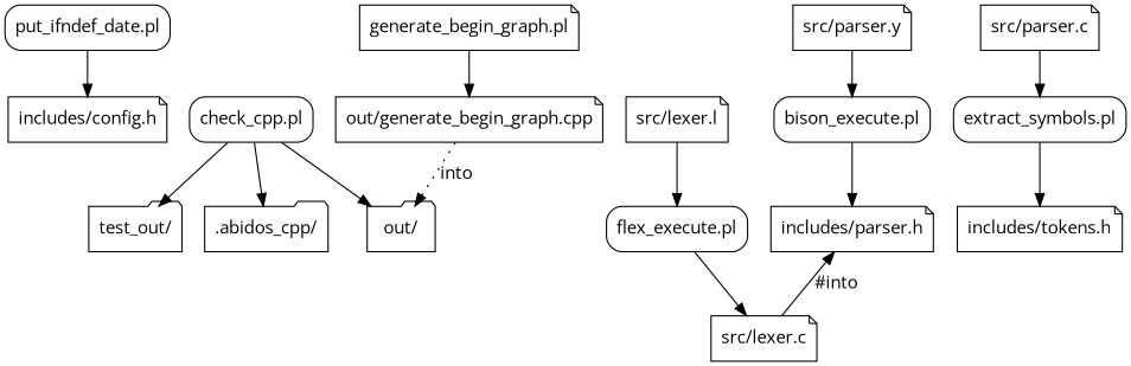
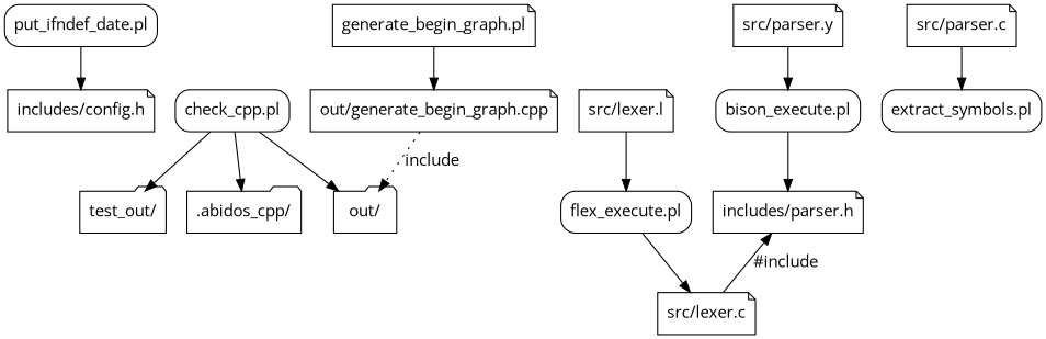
  digraph {
    fontname="Open Sans"
    fontsize=6
    node [fontname="Open Sans" shape=note]
    edge [fontname="Open Sans"]
    n1 [label="put_ifndef_date.pl" shape=box style=rounded]
    n2 [label="includes/config.h"]
    n3 [label="out/generate_begin_graph.cpp"]
    n4 [label="out/" shape=folder]
    n5 [label="check_cpp.pl" shape=box style=rounded]
    n6 [label="test_out/" shape=folder]
    n7 [label=".abidos_cpp/" shape=folder]
    n8 [label="generate_begin_graph.pl" style=rounded]
    n9 [label="bison_execute.pl" shape=box style=rounded]
    n10 [label="includes/parser.h"]
    n11 [label="src/parser.c"]
    n12 [label="extract_symbols.pl" shape=box style=rounded]
    n13 [label="src/lexer.c"]
    n14 [label="src/parser.y"]
-   n15 [label="includes/tokens.h"]
    n16 [label="flex_execute.pl" shape=box style=rounded]
    n17 [label="src/lexer.l"]
    n1 -> n2
-   n3 -> n4 [label=into style=dotted]
+   n3 -> n4 [label=include style=dotted]
    n5 -> n4
    n5 -> n6
    n5 -> n7
    n8 -> n3
    n9 -> n10
-   n10 -> n13 [dir=back label="#into"]
+   n10 -> n13 [dir=back label="#include"]
    n11 -> n12
-   n12 -> n15
    n14 -> n9
    n16 -> n13
    n17 -> n16
  }
